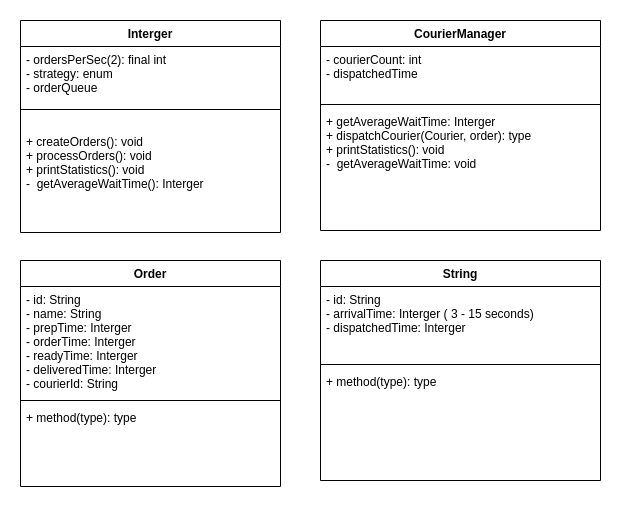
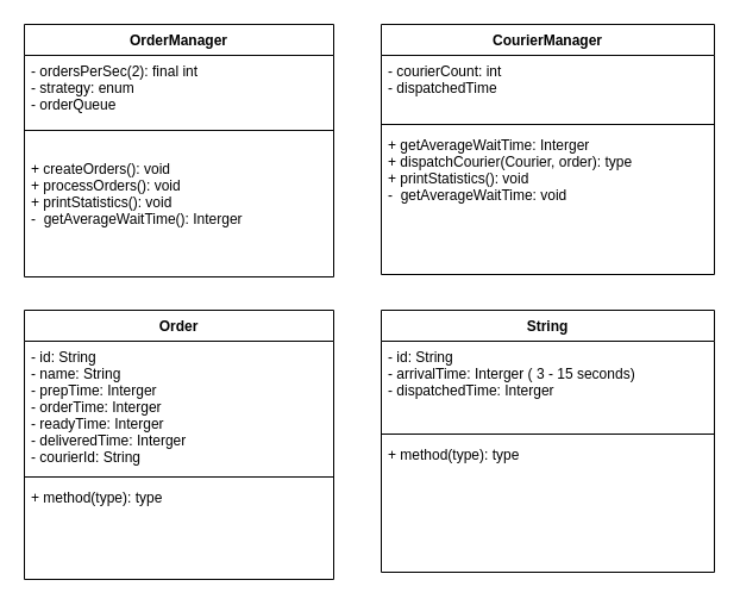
  <mxCell id="0" />
  <mxCell id="1" parent="0" />
  <mxCell id="2" value="Order" style="swimlane;fontStyle=1;align=center;verticalAlign=top;childLayout=stackLayout;horizontal=1;startSize=26;horizontalStack=0;resizeParent=1;resizeParentMax=0;resizeLast=0;collapsible=1;marginBottom=0;" vertex="1" parent="1"><mxGeometry x="20" y="260" width="260" height="226" as="geometry" /></mxCell>
  <mxCell id="3" value="- id: String&#10;- name: String&#10;- prepTime: Interger&#10;- orderTime: Interger&#10;- readyTime: Interger&#10;- deliveredTime: Interger&#10;- courierId: String&#10;&#10;&#10;&#10;" style="text;strokeColor=none;fillColor=none;align=left;verticalAlign=top;spacingLeft=4;spacingRight=4;overflow=hidden;rotatable=0;points=[[0,0.5],[1,0.5]];portConstraint=eastwest;" vertex="1" parent="2"><mxGeometry y="26" width="260" height="110" as="geometry" /></mxCell>
  <mxCell id="4" value="" style="line;strokeWidth=1;fillColor=none;align=left;verticalAlign=middle;spacingTop=-1;spacingLeft=3;spacingRight=3;rotatable=0;labelPosition=right;points=[];portConstraint=eastwest;" vertex="1" parent="2"><mxGeometry y="136" width="260" height="8" as="geometry" /></mxCell>
  <mxCell id="5" value="+ method(type): type" style="text;strokeColor=none;fillColor=none;align=left;verticalAlign=top;spacingLeft=4;spacingRight=4;overflow=hidden;rotatable=0;points=[[0,0.5],[1,0.5]];portConstraint=eastwest;" vertex="1" parent="2"><mxGeometry y="144" width="260" height="82" as="geometry" /></mxCell>
  <mxCell id="6" value="String" style="swimlane;fontStyle=1;align=center;verticalAlign=top;childLayout=stackLayout;horizontal=1;startSize=26;horizontalStack=0;resizeParent=1;resizeParentMax=0;resizeLast=0;collapsible=1;marginBottom=0;" vertex="1" parent="1"><mxGeometry x="320" y="260" width="280" height="220" as="geometry" /></mxCell>
  <mxCell id="7" value="- id: String&#10;- arrivalTime: Interger ( 3 - 15 seconds)&#10;- dispatchedTime: Interger&#10;&#10;" style="text;strokeColor=none;fillColor=none;align=left;verticalAlign=top;spacingLeft=4;spacingRight=4;overflow=hidden;rotatable=0;points=[[0,0.5],[1,0.5]];portConstraint=eastwest;" vertex="1" parent="6"><mxGeometry y="26" width="280" height="74" as="geometry" /></mxCell>
  <mxCell id="8" value="" style="line;strokeWidth=1;fillColor=none;align=left;verticalAlign=middle;spacingTop=-1;spacingLeft=3;spacingRight=3;rotatable=0;labelPosition=right;points=[];portConstraint=eastwest;" vertex="1" parent="6"><mxGeometry y="100" width="280" height="8" as="geometry" /></mxCell>
  <mxCell id="9" value="+ method(type): type" style="text;strokeColor=none;fillColor=none;align=left;verticalAlign=top;spacingLeft=4;spacingRight=4;overflow=hidden;rotatable=0;points=[[0,0.5],[1,0.5]];portConstraint=eastwest;" vertex="1" parent="6"><mxGeometry y="108" width="280" height="112" as="geometry" /></mxCell>
- <mxCell id="10" value="Interger" style="swimlane;fontStyle=1;align=center;verticalAlign=top;childLayout=stackLayout;horizontal=1;startSize=26;horizontalStack=0;resizeParent=1;resizeParentMax=0;resizeLast=0;collapsible=1;marginBottom=0;" vertex="1" parent="1"><mxGeometry x="20" y="20" width="260" height="212" as="geometry" /></mxCell>
+ <mxCell id="10" value="OrderManager" style="swimlane;fontStyle=1;align=center;verticalAlign=top;childLayout=stackLayout;horizontal=1;startSize=26;horizontalStack=0;resizeParent=1;resizeParentMax=0;resizeLast=0;collapsible=1;marginBottom=0;" vertex="1" parent="1"><mxGeometry x="20" y="20" width="260" height="212" as="geometry" /></mxCell>
  <mxCell id="11" value="- ordersPerSec(2): final int&#10;- strategy: enum&#10;- orderQueue&#10;&#10;" style="text;strokeColor=none;fillColor=none;align=left;verticalAlign=top;spacingLeft=4;spacingRight=4;overflow=hidden;rotatable=0;points=[[0,0.5],[1,0.5]];portConstraint=eastwest;" vertex="1" parent="10"><mxGeometry y="26" width="260" height="44" as="geometry" /></mxCell>
  <mxCell id="12" value="" style="line;strokeWidth=1;fillColor=none;align=left;verticalAlign=middle;spacingTop=-1;spacingLeft=3;spacingRight=3;rotatable=0;labelPosition=right;points=[];portConstraint=eastwest;" vertex="1" parent="10"><mxGeometry y="70" width="260" height="38" as="geometry" /></mxCell>
  <mxCell id="13" value="+ createOrders(): void&#10;+ processOrders(): void&#10;+ printStatistics(): void&#10;-  getAverageWaitTime(): Interger&#10;&#10;&#10;" style="text;strokeColor=none;fillColor=none;align=left;verticalAlign=top;spacingLeft=4;spacingRight=4;overflow=hidden;rotatable=0;points=[[0,0.5],[1,0.5]];portConstraint=eastwest;" vertex="1" parent="10"><mxGeometry y="108" width="260" height="104" as="geometry" /></mxCell>
  <mxCell id="14" value="CourierManager" style="swimlane;fontStyle=1;align=center;verticalAlign=top;childLayout=stackLayout;horizontal=1;startSize=26;horizontalStack=0;resizeParent=1;resizeParentMax=0;resizeLast=0;collapsible=1;marginBottom=0;" vertex="1" parent="1"><mxGeometry x="320" y="20" width="280" height="210" as="geometry"><mxRectangle x="560" y="140" width="120" height="26" as="alternateBounds" /></mxGeometry></mxCell>
  <mxCell id="15" value="- courierCount: int&#10;- dispatchedTime&#10;" style="text;strokeColor=none;fillColor=none;align=left;verticalAlign=top;spacingLeft=4;spacingRight=4;overflow=hidden;rotatable=0;points=[[0,0.5],[1,0.5]];portConstraint=eastwest;" vertex="1" parent="14"><mxGeometry y="26" width="280" height="54" as="geometry" /></mxCell>
  <mxCell id="16" value="" style="line;strokeWidth=1;fillColor=none;align=left;verticalAlign=middle;spacingTop=-1;spacingLeft=3;spacingRight=3;rotatable=0;labelPosition=right;points=[];portConstraint=eastwest;" vertex="1" parent="14"><mxGeometry y="80" width="280" height="8" as="geometry" /></mxCell>
  <mxCell id="17" value="+ getAverageWaitTime: Interger&#10;+ dispatchCourier(Courier, order): type&#10;+ printStatistics(): void&#10;-  getAverageWaitTime: void&#10;" style="text;strokeColor=none;fillColor=none;align=left;verticalAlign=top;spacingLeft=4;spacingRight=4;overflow=hidden;rotatable=0;points=[[0,0.5],[1,0.5]];portConstraint=eastwest;" vertex="1" parent="14"><mxGeometry y="88" width="280" height="122" as="geometry" /></mxCell>
